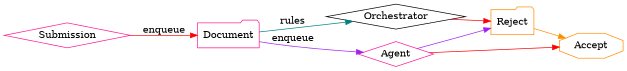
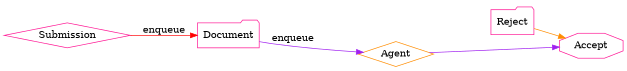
  digraph {
    rankdir=LR
    splines=true
    node [color=deeppink shape=diamond]
    edge [color=red]
    n1 [label=Submission]
    n2 [label=Document shape=folder]
-   n3 [color=black label=Orchestrator]
-   n4 [label=Agent]
-   n5 [color=darkorange label=Reject shape=folder]
-   n6 [color=darkorange label=Accept shape=octagon]
+   n4 [color=darkorange label=Agent]
+   n5 [label=Reject shape=folder]
+   n6 [label=Accept shape=octagon]
    n1 -> n2 [label=enqueue]
-   n2 -> n3 [color=teal label=rules]
    n2 -> n4 [color=purple label=enqueue]
-   n3 -> n5
-   n4 -> n5 [color=purple]
-   n4 -> n6
+   n4 -> n6 [color=purple]
    n5 -> n6 [color=darkorange]
  }
